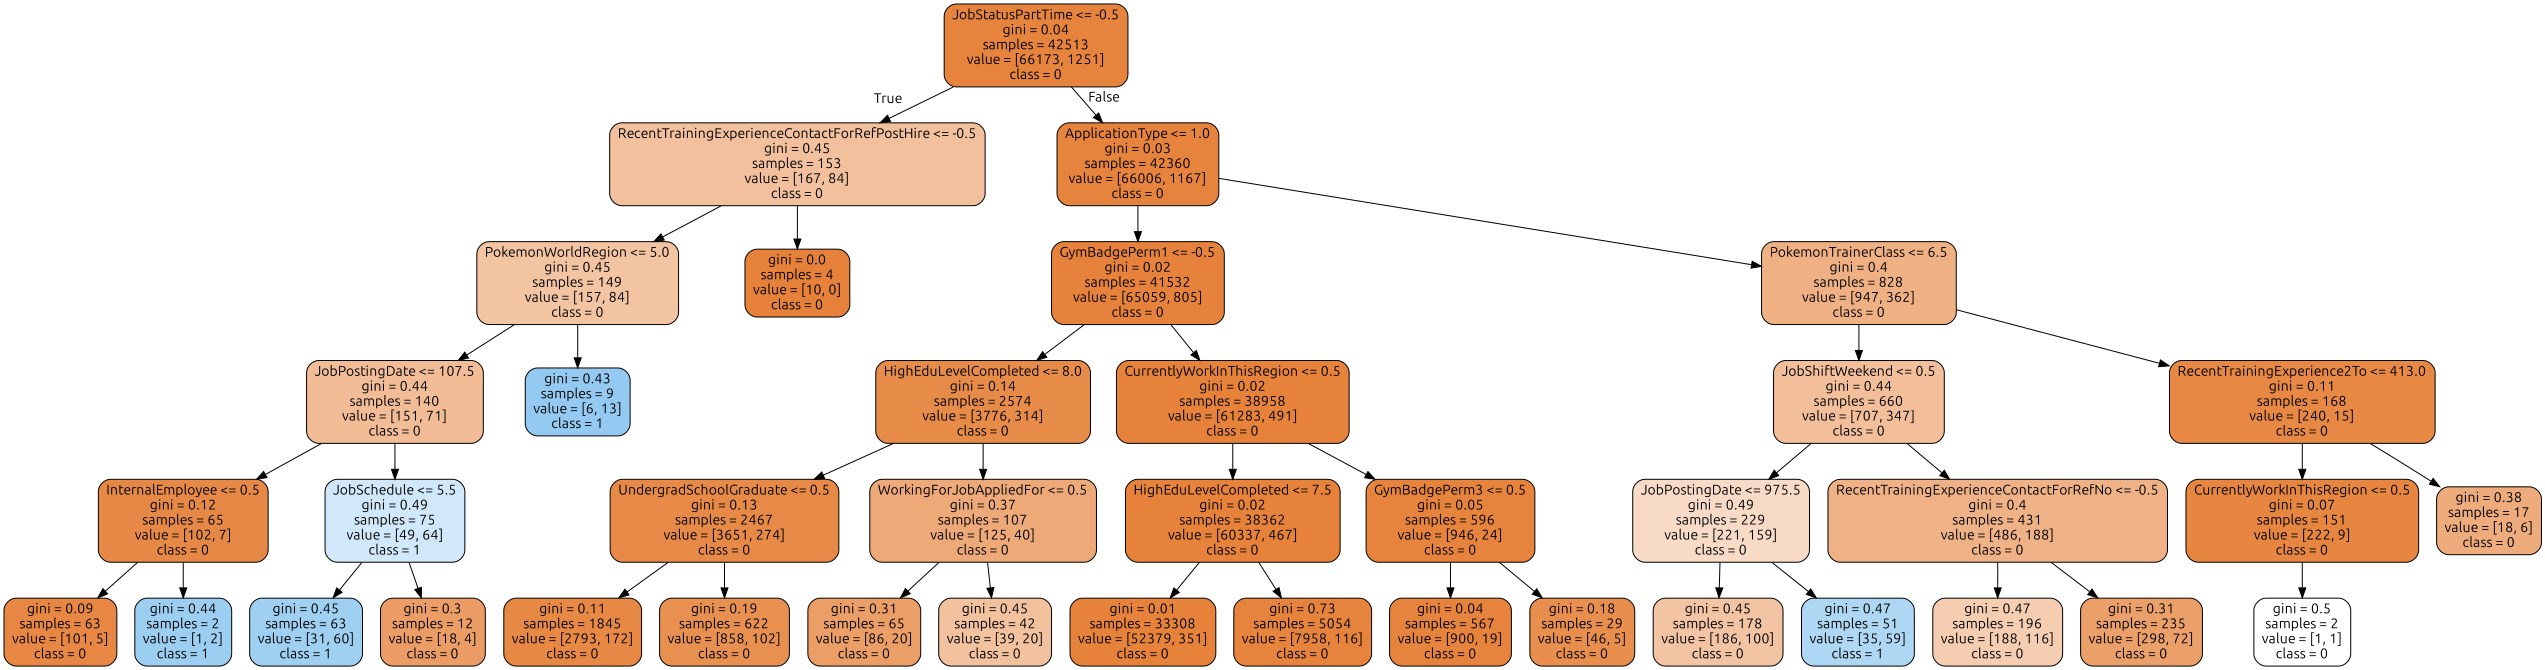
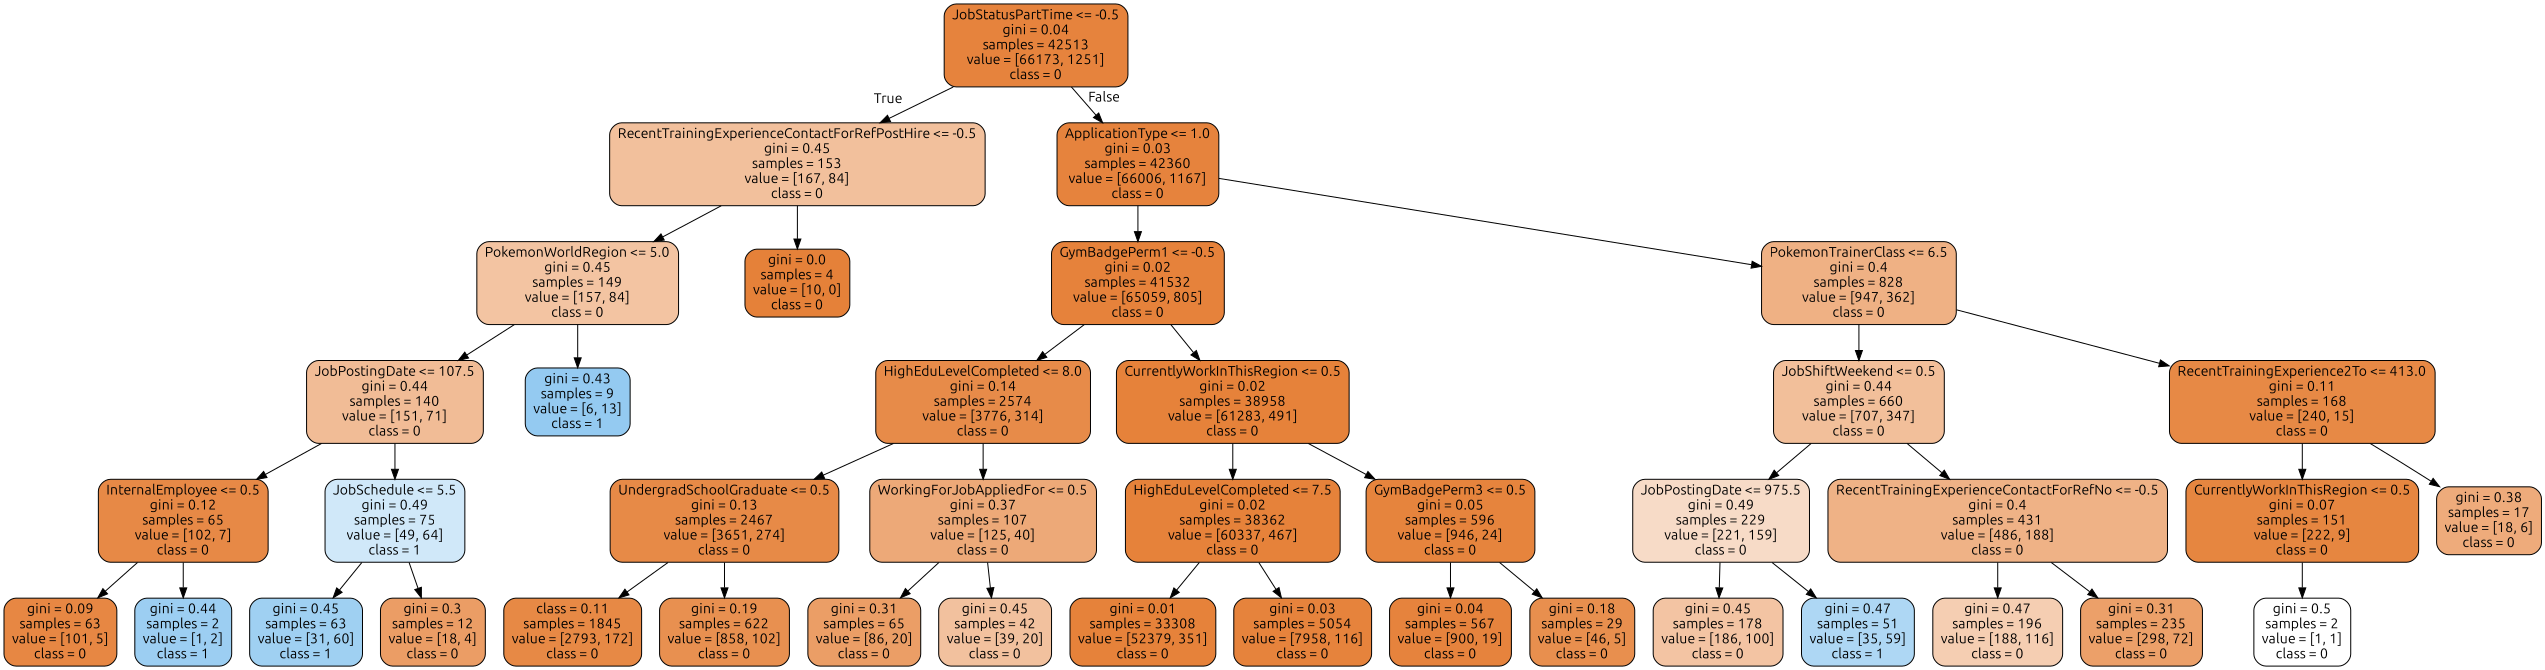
  digraph {
    fontname=Ubuntu
    node [color=black fillcolor="#e58139fa" fontname=Ubuntu shape=box style="filled, rounded"]
    edge [fontname=Ubuntu]
    n1 [label="JobStatusPartTime <= -0.5\ngini = 0.04\nsamples = 42513\nvalue = [66173, 1251]\nclass = 0"]
    n2 [fillcolor="#e581397f" label="RecentTrainingExperienceContactForRefPostHire <= -0.5\ngini = 0.45\nsamples = 153\nvalue = [167, 84]\nclass = 0"]
    n3 [label="ApplicationType <= 1.0\ngini = 0.03\nsamples = 42360\nvalue = [66006, 1167]\nclass = 0"]
    n4 [fillcolor="#e5813977" label="PokemonWorldRegion <= 5.0\ngini = 0.45\nsamples = 149\nvalue = [157, 84]\nclass = 0"]
    n5 [fillcolor="#e58139ff" label="gini = 0.0\nsamples = 4\nvalue = [10, 0]\nclass = 0"]
    n6 [fillcolor="#e58139fc" label="GymBadgePerm1 <= -0.5\ngini = 0.02\nsamples = 41532\nvalue = [65059, 805]\nclass = 0"]
    n7 [fillcolor="#e581399e" label="PokemonTrainerClass <= 6.5\ngini = 0.4\nsamples = 828\nvalue = [947, 362]\nclass = 0"]
    n8 [fillcolor="#e5813987" label="JobPostingDate <= 107.5\ngini = 0.44\nsamples = 140\nvalue = [151, 71]\nclass = 0"]
    n9 [fillcolor="#399de589" label="gini = 0.43\nsamples = 9\nvalue = [6, 13]\nclass = 1"]
    n10 [fillcolor="#e58139ee" label="InternalEmployee <= 0.5\ngini = 0.12\nsamples = 65\nvalue = [102, 7]\nclass = 0"]
    n11 [fillcolor="#399de53c" label="JobSchedule <= 5.5\ngini = 0.49\nsamples = 75\nvalue = [49, 64]\nclass = 1"]
    n12 [fillcolor="#e58139f2" label="gini = 0.09\nsamples = 63\nvalue = [101, 5]\nclass = 0"]
    n13 [fillcolor="#399de57f" label="gini = 0.44\nsamples = 2\nvalue = [1, 2]\nclass = 1"]
    n14 [fillcolor="#399de57b" label="gini = 0.45\nsamples = 63\nvalue = [31, 60]\nclass = 1"]
    n15 [fillcolor="#e58139c6" label="gini = 0.3\nsamples = 12\nvalue = [18, 4]\nclass = 0"]
    n16 [fillcolor="#e58139ea" label="HighEduLevelCompleted <= 8.0\ngini = 0.14\nsamples = 2574\nvalue = [3776, 314]\nclass = 0"]
    n17 [fillcolor="#e58139fd" label="CurrentlyWorkInThisRegion <= 0.5\ngini = 0.02\nsamples = 38958\nvalue = [61283, 491]\nclass = 0"]
    n18 [fillcolor="#e5813982" label="JobShiftWeekend <= 0.5\ngini = 0.44\nsamples = 660\nvalue = [707, 347]\nclass = 0"]
    n19 [fillcolor="#e58139ef" label="RecentTrainingExperience2To <= 413.0\ngini = 0.11\nsamples = 168\nvalue = [240, 15]\nclass = 0"]
    n20 [fillcolor="#e58139ec" label="UndergradSchoolGraduate <= 0.5\ngini = 0.13\nsamples = 2467\nvalue = [3651, 274]\nclass = 0"]
    n21 [fillcolor="#e58139ad" label="WorkingForJobAppliedFor <= 0.5\ngini = 0.37\nsamples = 107\nvalue = [125, 40]\nclass = 0"]
    n22 [fillcolor="#e58139fd" label="HighEduLevelCompleted <= 7.5\ngini = 0.02\nsamples = 38362\nvalue = [60337, 467]\nclass = 0"]
    n23 [fillcolor="#e58139f9" label="GymBadgePerm3 <= 0.5\ngini = 0.05\nsamples = 596\nvalue = [946, 24]\nclass = 0"]
-   n24 [fillcolor="#e58139ef" label="gini = 0.11\nsamples = 1845\nvalue = [2793, 172]\nclass = 0"]
+   n24 [fillcolor="#e58139ef" label="class = 0.11\nsamples = 1845\nvalue = [2793, 172]\nclass = 0"]
    n25 [fillcolor="#e58139e1" label="gini = 0.19\nsamples = 622\nvalue = [858, 102]\nclass = 0"]
    n26 [fillcolor="#e58139c4" label="gini = 0.31\nsamples = 65\nvalue = [86, 20]\nclass = 0"]
    n27 [fillcolor="#e581397c" label="gini = 0.45\nsamples = 42\nvalue = [39, 20]\nclass = 0"]
    n28 [fillcolor="#e58139fd" label="gini = 0.01\nsamples = 33308\nvalue = [52379, 351]\nclass = 0"]
-   n29 [fillcolor="#e58139fb" label="gini = 0.73\nsamples = 5054\nvalue = [7958, 116]\nclass = 0"]
+   n29 [fillcolor="#e58139fb" label="gini = 0.03\nsamples = 5054\nvalue = [7958, 116]\nclass = 0"]
    n30 [label="gini = 0.04\nsamples = 567\nvalue = [900, 19]\nclass = 0"]
    n31 [fillcolor="#e58139e3" label="gini = 0.18\nsamples = 29\nvalue = [46, 5]\nclass = 0"]
    n32 [fillcolor="#e5813948" label="JobPostingDate <= 975.5\ngini = 0.49\nsamples = 229\nvalue = [221, 159]\nclass = 0"]
    n33 [fillcolor="#e581399c" label="RecentTrainingExperienceContactForRefNo <= -0.5\ngini = 0.4\nsamples = 431\nvalue = [486, 188]\nclass = 0"]
    n34 [fillcolor="#e58139f5" label="CurrentlyWorkInThisRegion <= 0.5\ngini = 0.07\nsamples = 151\nvalue = [222, 9]\nclass = 0"]
    n35 [fillcolor="#e58139aa" label="gini = 0.38\nsamples = 17\nvalue = [18, 6]\nclass = 0"]
    n36 [fillcolor="#e5813976" label="gini = 0.45\nsamples = 178\nvalue = [186, 100]\nclass = 0"]
    n37 [fillcolor="#399de568" label="gini = 0.47\nsamples = 51\nvalue = [35, 59]\nclass = 1"]
    n38 [fillcolor="#e5813962" label="gini = 0.47\nsamples = 196\nvalue = [188, 116]\nclass = 0"]
    n39 [fillcolor="#e58139c1" label="gini = 0.31\nsamples = 235\nvalue = [298, 72]\nclass = 0"]
    n40 [fillcolor="#e5813900" label="gini = 0.5\nsamples = 2\nvalue = [1, 1]\nclass = 0"]
    n1 -> n2 [headlabel=True labelangle=45 labeldistance=2.5]
    n1 -> n3 [headlabel=False labelangle=-45 labeldistance=2.5]
    n2 -> n4
    n2 -> n5
    n3 -> n6
    n3 -> n7
    n4 -> n8
    n4 -> n9
    n6 -> n16
    n6 -> n17
    n7 -> n18
    n7 -> n19
    n8 -> n10
    n8 -> n11
    n10 -> n12
    n10 -> n13
    n11 -> n14
    n11 -> n15
    n16 -> n20
    n16 -> n21
    n17 -> n22
    n17 -> n23
    n18 -> n32
    n18 -> n33
    n19 -> n34
    n19 -> n35
    n20 -> n24
    n20 -> n25
    n21 -> n26
    n21 -> n27
    n22 -> n28
    n22 -> n29
    n23 -> n30
    n23 -> n31
    n32 -> n36
    n32 -> n37
    n33 -> n38
    n33 -> n39
    n34 -> n40
  }
